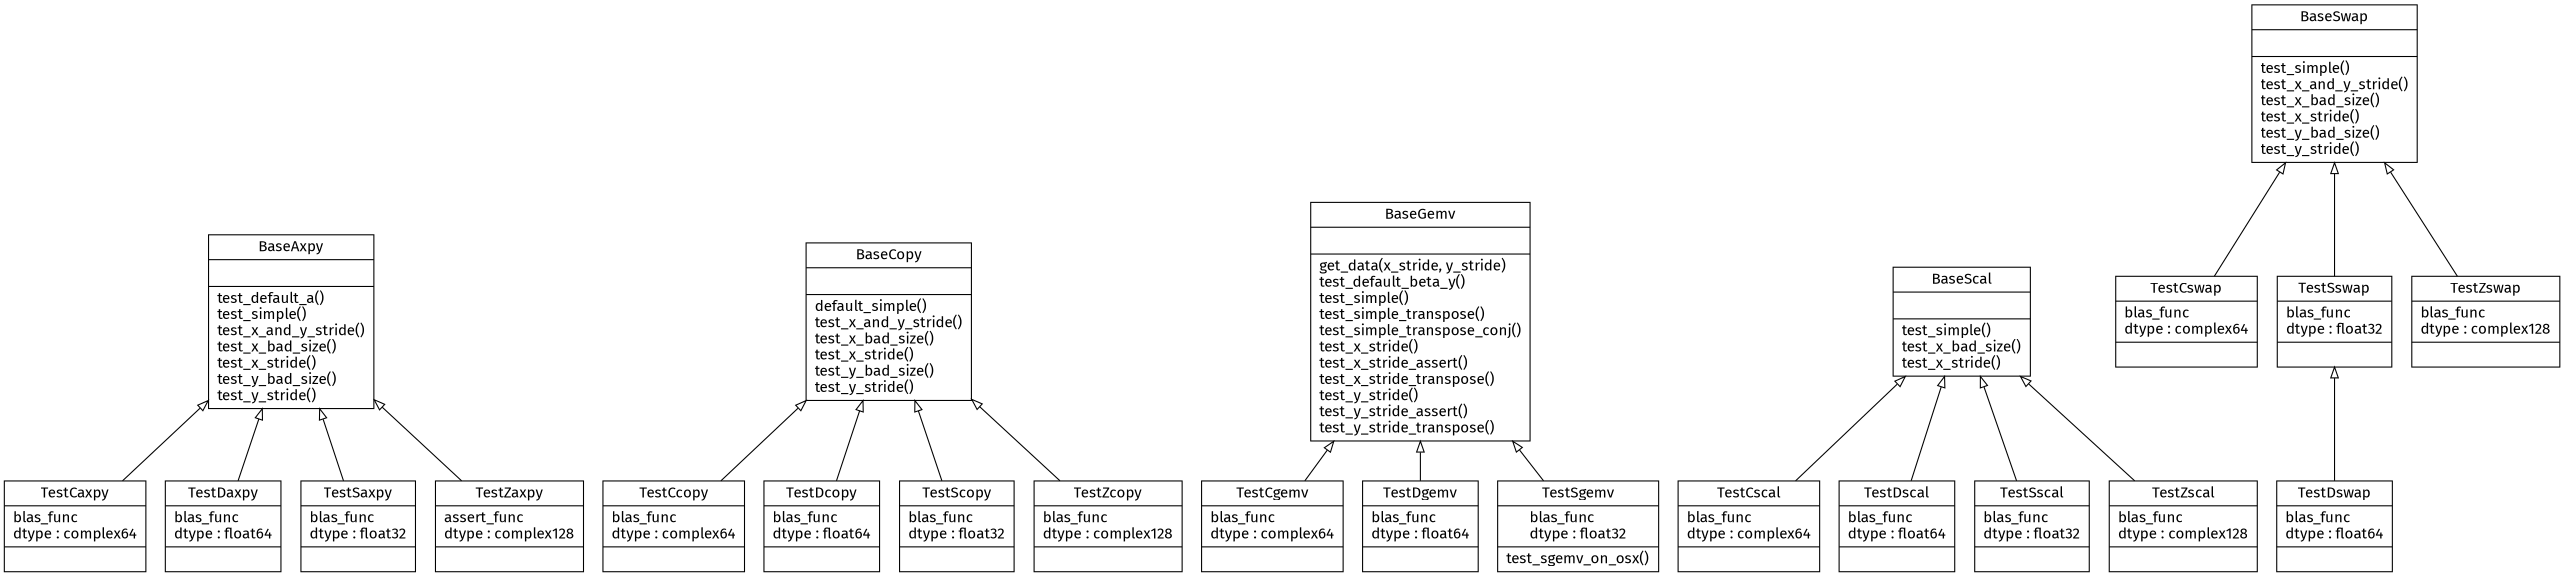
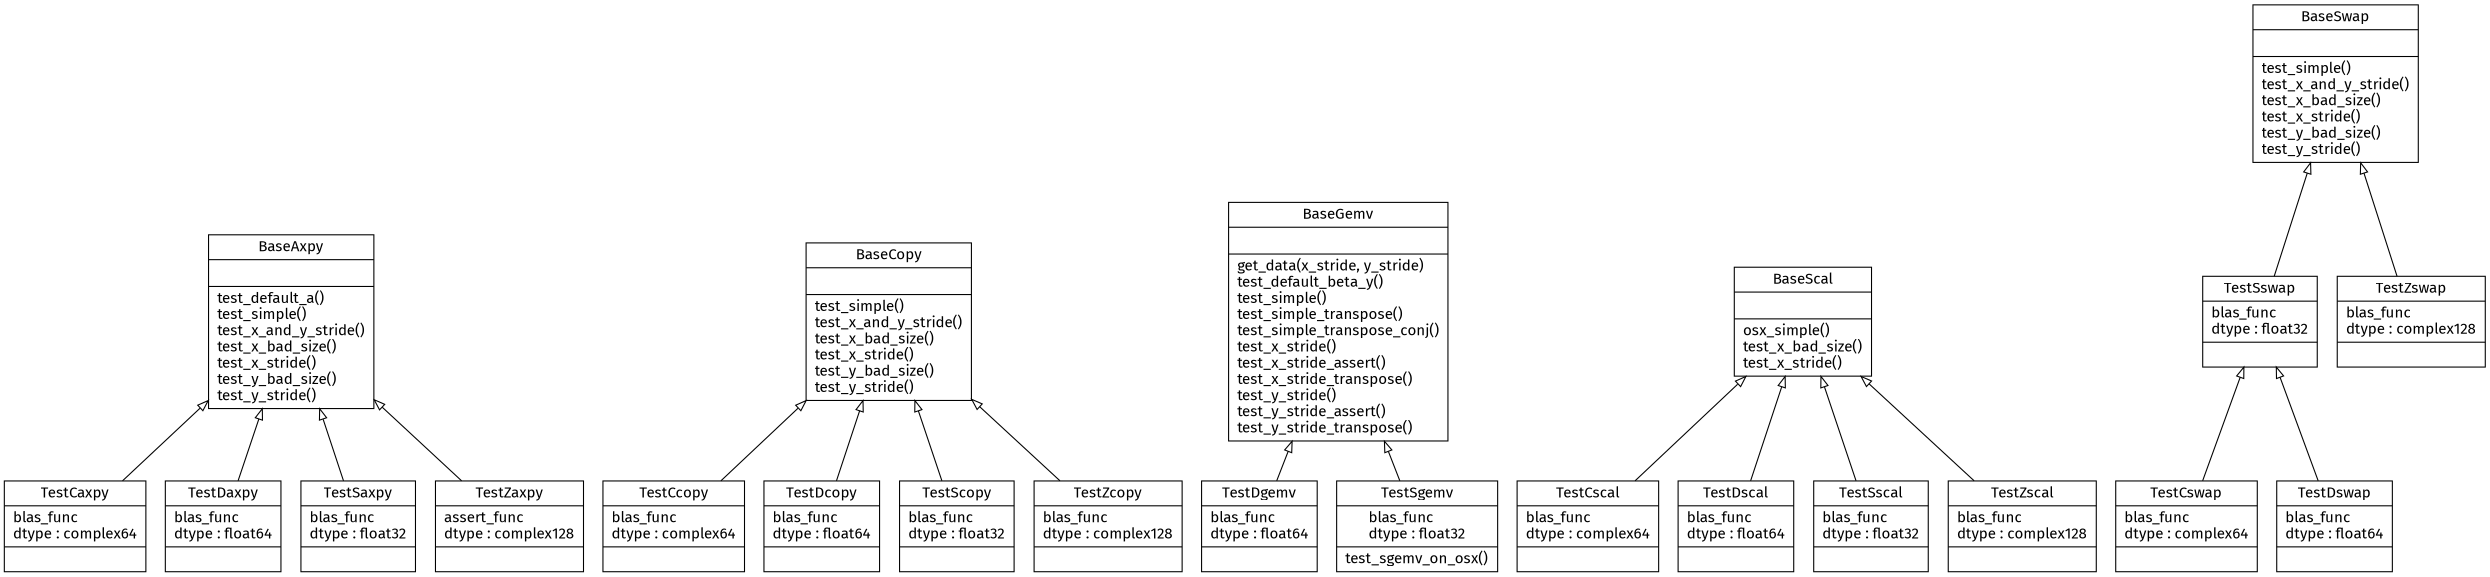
  digraph {
    fontname="Fira Sans"
    rankdir=BT
    node [color=black fontcolor=black fontname="Fira Sans" shape=record style=solid]
    edge [arrowhead=empty arrowtail=none fontname="Fira Sans"]
    n1 [label=<{BaseAxpy|<br ALIGN="LEFT"/>|test_default_a()<br ALIGN="LEFT"/>test_simple()<br ALIGN="LEFT"/>test_x_and_y_stride()<br ALIGN="LEFT"/>test_x_bad_size()<br ALIGN="LEFT"/>test_x_stride()<br ALIGN="LEFT"/>test_y_bad_size()<br ALIGN="LEFT"/>test_y_stride()<br ALIGN="LEFT"/>}>]
-   n2 [label=<{BaseCopy|<br ALIGN="LEFT"/>|default_simple()<br ALIGN="LEFT"/>test_x_and_y_stride()<br ALIGN="LEFT"/>test_x_bad_size()<br ALIGN="LEFT"/>test_x_stride()<br ALIGN="LEFT"/>test_y_bad_size()<br ALIGN="LEFT"/>test_y_stride()<br ALIGN="LEFT"/>}>]
+   n2 [label=<{BaseCopy|<br ALIGN="LEFT"/>|test_simple()<br ALIGN="LEFT"/>test_x_and_y_stride()<br ALIGN="LEFT"/>test_x_bad_size()<br ALIGN="LEFT"/>test_x_stride()<br ALIGN="LEFT"/>test_y_bad_size()<br ALIGN="LEFT"/>test_y_stride()<br ALIGN="LEFT"/>}>]
    n3 [label=<{BaseGemv|<br ALIGN="LEFT"/>|get_data(x_stride, y_stride)<br ALIGN="LEFT"/>test_default_beta_y()<br ALIGN="LEFT"/>test_simple()<br ALIGN="LEFT"/>test_simple_transpose()<br ALIGN="LEFT"/>test_simple_transpose_conj()<br ALIGN="LEFT"/>test_x_stride()<br ALIGN="LEFT"/>test_x_stride_assert()<br ALIGN="LEFT"/>test_x_stride_transpose()<br ALIGN="LEFT"/>test_y_stride()<br ALIGN="LEFT"/>test_y_stride_assert()<br ALIGN="LEFT"/>test_y_stride_transpose()<br ALIGN="LEFT"/>}>]
-   n4 [label=<{BaseScal|<br ALIGN="LEFT"/>|test_simple()<br ALIGN="LEFT"/>test_x_bad_size()<br ALIGN="LEFT"/>test_x_stride()<br ALIGN="LEFT"/>}>]
+   n4 [label=<{BaseScal|<br ALIGN="LEFT"/>|osx_simple()<br ALIGN="LEFT"/>test_x_bad_size()<br ALIGN="LEFT"/>test_x_stride()<br ALIGN="LEFT"/>}>]
    n5 [label=<{BaseSwap|<br ALIGN="LEFT"/>|test_simple()<br ALIGN="LEFT"/>test_x_and_y_stride()<br ALIGN="LEFT"/>test_x_bad_size()<br ALIGN="LEFT"/>test_x_stride()<br ALIGN="LEFT"/>test_y_bad_size()<br ALIGN="LEFT"/>test_y_stride()<br ALIGN="LEFT"/>}>]
    n6 [label=<{TestCaxpy|blas_func<br ALIGN="LEFT"/>dtype : complex64<br ALIGN="LEFT"/>|}>]
    n7 [label=<{TestCcopy|blas_func<br ALIGN="LEFT"/>dtype : complex64<br ALIGN="LEFT"/>|}>]
-   n8 [label=<{TestCgemv|blas_func<br ALIGN="LEFT"/>dtype : complex64<br ALIGN="LEFT"/>|}>]
    n9 [label=<{TestCscal|blas_func<br ALIGN="LEFT"/>dtype : complex64<br ALIGN="LEFT"/>|}>]
    n10 [label=<{TestCswap|blas_func<br ALIGN="LEFT"/>dtype : complex64<br ALIGN="LEFT"/>|}>]
    n11 [label=<{TestDaxpy|blas_func<br ALIGN="LEFT"/>dtype : float64<br ALIGN="LEFT"/>|}>]
    n12 [label=<{TestDcopy|blas_func<br ALIGN="LEFT"/>dtype : float64<br ALIGN="LEFT"/>|}>]
    n13 [label=<{TestDgemv|blas_func<br ALIGN="LEFT"/>dtype : float64<br ALIGN="LEFT"/>|}>]
    n14 [label=<{TestDscal|blas_func<br ALIGN="LEFT"/>dtype : float64<br ALIGN="LEFT"/>|}>]
    n15 [label=<{TestDswap|blas_func<br ALIGN="LEFT"/>dtype : float64<br ALIGN="LEFT"/>|}>]
    n16 [label=<{TestSswap|blas_func<br ALIGN="LEFT"/>dtype : float32<br ALIGN="LEFT"/>|}>]
    n17 [label=<{TestSaxpy|blas_func<br ALIGN="LEFT"/>dtype : float32<br ALIGN="LEFT"/>|}>]
    n18 [label=<{TestScopy|blas_func<br ALIGN="LEFT"/>dtype : float32<br ALIGN="LEFT"/>|}>]
    n19 [label=<{TestSgemv|blas_func<br ALIGN="LEFT"/>dtype : float32<br ALIGN="LEFT"/>|test_sgemv_on_osx()<br ALIGN="LEFT"/>}>]
    n20 [label=<{TestSscal|blas_func<br ALIGN="LEFT"/>dtype : float32<br ALIGN="LEFT"/>|}>]
    n21 [label=<{TestZaxpy|assert_func<br ALIGN="LEFT"/>dtype : complex128<br ALIGN="LEFT"/>|}>]
    n22 [label=<{TestZcopy|blas_func<br ALIGN="LEFT"/>dtype : complex128<br ALIGN="LEFT"/>|}>]
    n23 [label=<{TestZscal|blas_func<br ALIGN="LEFT"/>dtype : complex128<br ALIGN="LEFT"/>|}>]
    n24 [label=<{TestZswap|blas_func<br ALIGN="LEFT"/>dtype : complex128<br ALIGN="LEFT"/>|}>]
    n6 -> n1
    n7 -> n2
-   n8 -> n3
    n9 -> n4
-   n10 -> n5
+   n10 -> n16
    n11 -> n1
    n12 -> n2
    n13 -> n3
    n14 -> n4
    n15 -> n16
    n16 -> n5
    n17 -> n1
    n18 -> n2
    n19 -> n3
    n20 -> n4
    n21 -> n1
    n22 -> n2
    n23 -> n4
    n24 -> n5
  }
